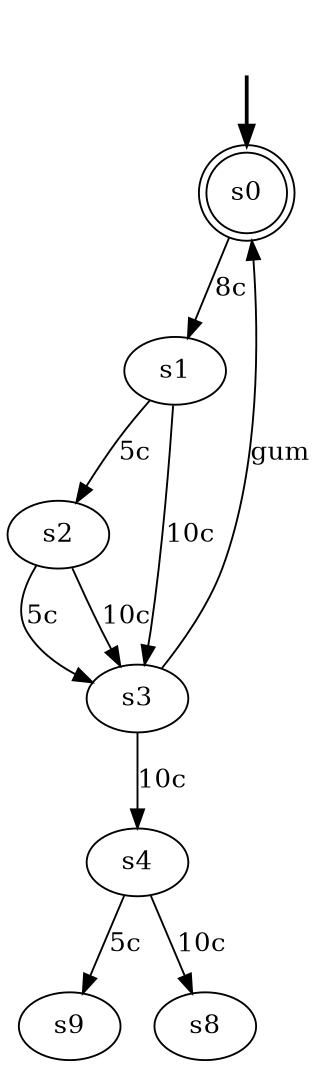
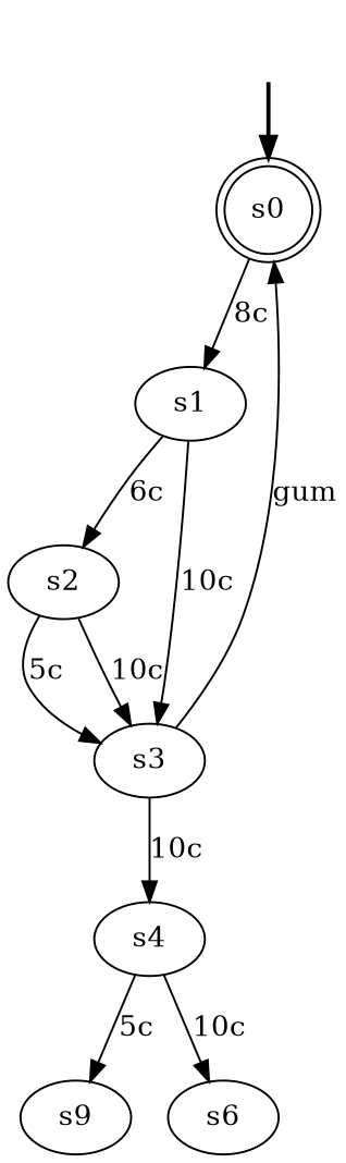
  digraph {
    fake [style=invisible]
    s0 [root=true shape=doublecircle]
    s1
    s2
    s3
    n6 [label=s9]
    s4
-   s6 [label=s8]
+   s6
    fake -> s0 [style=bold]
    s0 -> s1 [label="8c"]
-   s1 -> s2 [label="5c"]
+   s1 -> s2 [label="6c"]
    s1 -> s3 [label="10c"]
    s2 -> s3 [label="5c"]
    s2 -> s3 [label="10c"]
    s3 -> s0 [label=gum]
    s3 -> s4 [label="10c"]
    s4 -> n6 [label="5c"]
    s4 -> s6 [label="10c"]
  }
